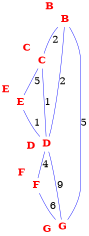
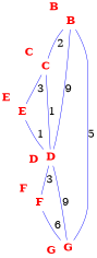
  graph {
    node [fixedsize=true fontcolor=red fontname="times-bold" fontsize="23pt" shape=none]
    edge [color=blue fontsize="25pt"]
    B [xlabel=B]
    C [xlabel=C]
    E [xlabel=E]
    D [xlabel=D]
    F [xlabel=F]
    G [xlabel=G]
    B -- C [label=2]
-   C -- E [label=5]
+   C -- E [label=3]
    E -- D [label=1]
-   D -- B [label=2]
+   D -- B [label=9]
    D -- C [label=1]
-   D -- F [label=4]
+   D -- F [label=3]
    D -- G [label=9]
    F -- G [label=6]
    G -- B [label=5]
  }
